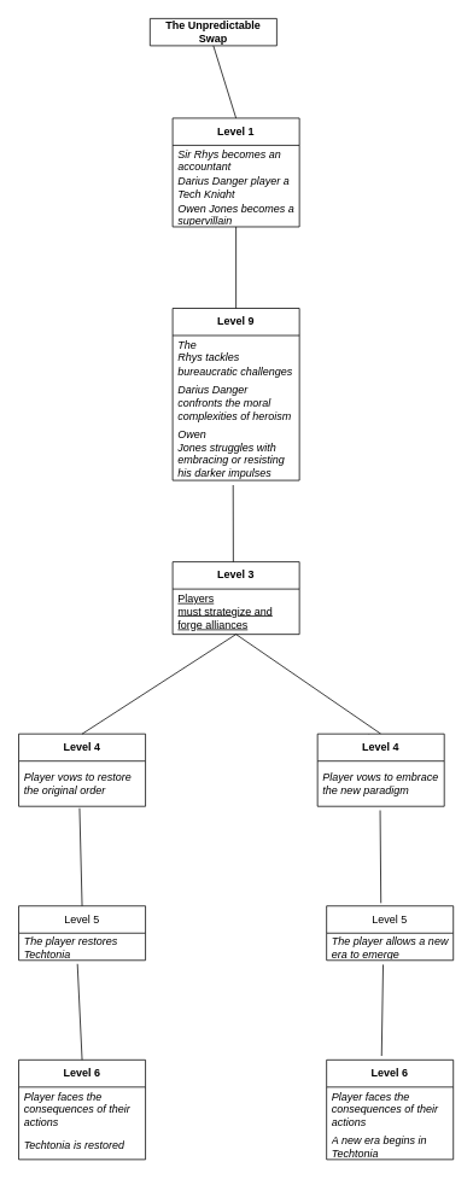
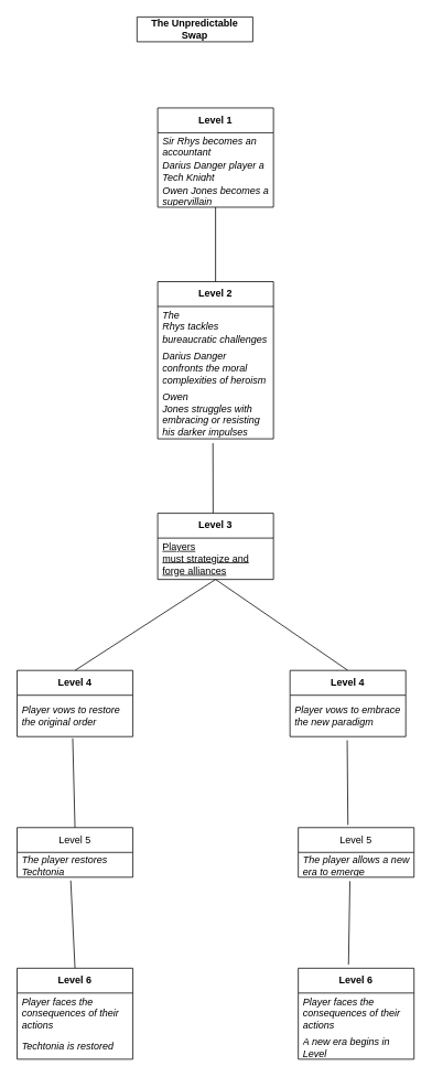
  <mxCell id="0" />
  <mxCell id="1" parent="0" />
  <mxCell id="2" value="&lt;b&gt;The Unpredictable Swap&lt;/b&gt;" style="swimlane;fontStyle=0;childLayout=stackLayout;horizontal=1;startSize=30;horizontalStack=0;resizeParent=1;resizeParentMax=0;resizeLast=0;collapsible=1;marginBottom=0;whiteSpace=wrap;html=1;" parent="1" vertex="1"><mxGeometry x="165" y="20" width="140" height="30" as="geometry" /></mxCell>
  <mxCell id="3" value="&lt;b&gt;Level 1&lt;/b&gt;" style="swimlane;fontStyle=0;childLayout=stackLayout;horizontal=1;startSize=30;horizontalStack=0;resizeParent=1;resizeParentMax=0;resizeLast=0;collapsible=1;marginBottom=0;whiteSpace=wrap;html=1;" parent="1" vertex="1"><mxGeometry x="190" y="130" width="140" height="120" as="geometry" /></mxCell>
  <mxCell id="4" value="&lt;i&gt;Sir Rhys becomes an accountant&lt;/i&gt;" style="text;strokeColor=none;fillColor=none;align=left;verticalAlign=middle;spacingLeft=4;spacingRight=4;overflow=hidden;points=[[0,0.5],[1,0.5]];portConstraint=eastwest;rotatable=0;whiteSpace=wrap;html=1;" parent="3" vertex="1"><mxGeometry y="30" width="140" height="30" as="geometry" /></mxCell>
  <mxCell id="5" value="&lt;i&gt;Darius Danger player a Tech Knight&lt;/i&gt;" style="text;strokeColor=none;fillColor=none;align=left;verticalAlign=middle;spacingLeft=4;spacingRight=4;overflow=hidden;points=[[0,0.5],[1,0.5]];portConstraint=eastwest;rotatable=0;whiteSpace=wrap;html=1;" parent="3" vertex="1"><mxGeometry y="60" width="140" height="30" as="geometry" /></mxCell>
  <mxCell id="6" value="&lt;i&gt;Owen Jones becomes a supervillain&lt;/i&gt;" style="text;strokeColor=none;fillColor=none;align=left;verticalAlign=middle;spacingLeft=4;spacingRight=4;overflow=hidden;points=[[0,0.5],[1,0.5]];portConstraint=eastwest;rotatable=0;whiteSpace=wrap;html=1;" parent="3" vertex="1"><mxGeometry y="90" width="140" height="30" as="geometry" /></mxCell>
- <mxCell id="7" value="&lt;b&gt;Level 9&lt;/b&gt;" style="swimlane;fontStyle=0;childLayout=stackLayout;horizontal=1;startSize=30;horizontalStack=0;resizeParent=1;resizeParentMax=0;resizeLast=0;collapsible=1;marginBottom=0;whiteSpace=wrap;html=1;" parent="1" vertex="1"><mxGeometry x="190" y="340" width="140" height="190" as="geometry" /></mxCell>
+ <mxCell id="7" value="&lt;b&gt;Level 2&lt;/b&gt;" style="swimlane;fontStyle=0;childLayout=stackLayout;horizontal=1;startSize=30;horizontalStack=0;resizeParent=1;resizeParentMax=0;resizeLast=0;collapsible=1;marginBottom=0;whiteSpace=wrap;html=1;" parent="1" vertex="1"><mxGeometry x="190" y="340" width="140" height="190" as="geometry" /></mxCell>
  <mxCell id="8" value="&lt;i&gt;The&lt;/i&gt;&lt;br&gt;&lt;i&gt;Rhys tackles bureaucratic challenges&lt;/i&gt;" style="text;strokeColor=none;fillColor=none;align=left;verticalAlign=middle;spacingLeft=4;spacingRight=4;overflow=hidden;points=[[0,0.5],[1,0.5]];portConstraint=eastwest;rotatable=0;whiteSpace=wrap;html=1;" parent="7" vertex="1"><mxGeometry y="30" width="140" height="50" as="geometry" /></mxCell>
  <mxCell id="9" value="&lt;i&gt;Darius Danger confronts the moral complexities of heroism&lt;/i&gt;" style="text;strokeColor=none;fillColor=none;align=left;verticalAlign=middle;spacingLeft=4;spacingRight=4;overflow=hidden;points=[[0,0.5],[1,0.5]];portConstraint=eastwest;rotatable=0;whiteSpace=wrap;html=1;" parent="7" vertex="1"><mxGeometry y="80" width="140" height="50" as="geometry" /></mxCell>
  <mxCell id="10" value="&lt;i&gt;Owen&lt;br&gt;Jones struggles with embracing or resisting his darker impulses&lt;/i&gt;" style="text;strokeColor=none;fillColor=none;align=left;verticalAlign=middle;spacingLeft=4;spacingRight=4;overflow=hidden;points=[[0,0.5],[1,0.5]];portConstraint=eastwest;rotatable=0;whiteSpace=wrap;html=1;" parent="7" vertex="1"><mxGeometry y="130" width="140" height="60" as="geometry" /></mxCell>
- <mxCell id="11" value="" style="endArrow=none;html=1;rounded=0;entryX=0.5;entryY=1;entryDx=0;entryDy=0;exitX=0.5;exitY=0;exitDx=0;exitDy=0;" parent="1" source="3" target="2" edge="1"><mxGeometry width="50" height="50" relative="1" as="geometry"><mxPoint x="210" y="260" as="sourcePoint" /><mxPoint x="260" y="210" as="targetPoint" /></mxGeometry></mxCell>
  <mxCell id="12" value="" style="endArrow=none;html=1;rounded=0;exitX=0.5;exitY=0;exitDx=0;exitDy=0;" parent="1" source="7" edge="1"><mxGeometry width="50" height="50" relative="1" as="geometry"><mxPoint x="260" y="330" as="sourcePoint" /><mxPoint x="260" y="250" as="targetPoint" /></mxGeometry></mxCell>
  <mxCell id="13" value="&lt;b&gt;Level 3&lt;/b&gt;" style="swimlane;fontStyle=0;childLayout=stackLayout;horizontal=1;startSize=30;horizontalStack=0;resizeParent=1;resizeParentMax=0;resizeLast=0;collapsible=1;marginBottom=0;whiteSpace=wrap;html=1;" parent="1" vertex="1"><mxGeometry x="190" y="620" width="140" height="80" as="geometry" /></mxCell>
  <mxCell id="14" value="&lt;u&gt;Players&lt;br&gt;must strategize and forge alliances&lt;/u&gt;" style="text;strokeColor=none;fillColor=none;align=left;verticalAlign=middle;spacingLeft=4;spacingRight=4;overflow=hidden;points=[[0,0.5],[1,0.5]];portConstraint=eastwest;rotatable=0;whiteSpace=wrap;html=1;" parent="13" vertex="1"><mxGeometry y="30" width="140" height="50" as="geometry" /></mxCell>
  <mxCell id="15" value="Level 5" style="swimlane;fontStyle=0;childLayout=stackLayout;horizontal=1;startSize=30;horizontalStack=0;resizeParent=1;resizeParentMax=0;resizeLast=0;collapsible=1;marginBottom=0;whiteSpace=wrap;html=1;" parent="1" vertex="1"><mxGeometry x="20" y="1000" width="140" height="60" as="geometry" /></mxCell>
  <mxCell id="16" value="&lt;i&gt;The player restores Techtonia&lt;/i&gt;" style="text;strokeColor=none;fillColor=none;align=left;verticalAlign=middle;spacingLeft=4;spacingRight=4;overflow=hidden;points=[[0,0.5],[1,0.5]];portConstraint=eastwest;rotatable=0;whiteSpace=wrap;html=1;" parent="15" vertex="1"><mxGeometry y="30" width="140" height="30" as="geometry" /></mxCell>
  <mxCell id="17" value="Level 5" style="swimlane;fontStyle=0;childLayout=stackLayout;horizontal=1;startSize=30;horizontalStack=0;resizeParent=1;resizeParentMax=0;resizeLast=0;collapsible=1;marginBottom=0;whiteSpace=wrap;html=1;" parent="1" vertex="1"><mxGeometry x="360" y="1000" width="140" height="60" as="geometry" /></mxCell>
  <mxCell id="18" value="&lt;i&gt;The player allows a new era to emerge&lt;/i&gt;" style="text;strokeColor=none;fillColor=none;align=left;verticalAlign=middle;spacingLeft=4;spacingRight=4;overflow=hidden;points=[[0,0.5],[1,0.5]];portConstraint=eastwest;rotatable=0;whiteSpace=wrap;html=1;" parent="17" vertex="1"><mxGeometry y="30" width="140" height="30" as="geometry" /></mxCell>
  <mxCell id="19" value="&lt;b&gt;Level 4&lt;/b&gt;" style="swimlane;fontStyle=0;childLayout=stackLayout;horizontal=1;startSize=30;horizontalStack=0;resizeParent=1;resizeParentMax=0;resizeLast=0;collapsible=1;marginBottom=0;whiteSpace=wrap;html=1;" parent="1" vertex="1"><mxGeometry x="20" y="810" width="140" height="80" as="geometry" /></mxCell>
  <mxCell id="20" value="&lt;i&gt;Player vows to&amp;nbsp;restore&lt;br&gt;the original order&amp;nbsp;&lt;/i&gt;" style="text;strokeColor=none;fillColor=none;align=left;verticalAlign=middle;spacingLeft=4;spacingRight=4;overflow=hidden;points=[[0,0.5],[1,0.5]];portConstraint=eastwest;rotatable=0;whiteSpace=wrap;html=1;" parent="19" vertex="1"><mxGeometry y="30" width="140" height="50" as="geometry" /></mxCell>
  <mxCell id="21" value="&lt;b&gt;Level 6&lt;/b&gt;" style="swimlane;fontStyle=0;childLayout=stackLayout;horizontal=1;startSize=30;horizontalStack=0;resizeParent=1;resizeParentMax=0;resizeLast=0;collapsible=1;marginBottom=0;whiteSpace=wrap;html=1;" parent="1" vertex="1"><mxGeometry x="20" y="1170" width="140" height="110" as="geometry" /></mxCell>
  <mxCell id="22" value="&lt;i&gt;Player faces the consequences of their actions&lt;/i&gt;" style="text;strokeColor=none;fillColor=none;align=left;verticalAlign=middle;spacingLeft=4;spacingRight=4;overflow=hidden;points=[[0,0.5],[1,0.5]];portConstraint=eastwest;rotatable=0;whiteSpace=wrap;html=1;" parent="21" vertex="1"><mxGeometry y="30" width="140" height="50" as="geometry" /></mxCell>
  <mxCell id="23" value="&lt;i&gt;Techtonia is restored&lt;/i&gt;" style="text;strokeColor=none;fillColor=none;align=left;verticalAlign=middle;spacingLeft=4;spacingRight=4;overflow=hidden;points=[[0,0.5],[1,0.5]];portConstraint=eastwest;rotatable=0;whiteSpace=wrap;html=1;" parent="21" vertex="1"><mxGeometry y="80" width="140" height="30" as="geometry" /></mxCell>
  <mxCell id="24" value="&lt;b&gt;Level 6&lt;/b&gt;" style="swimlane;fontStyle=0;childLayout=stackLayout;horizontal=1;startSize=30;horizontalStack=0;resizeParent=1;resizeParentMax=0;resizeLast=0;collapsible=1;marginBottom=0;whiteSpace=wrap;html=1;" parent="1" vertex="1"><mxGeometry x="360" y="1170" width="140" height="110" as="geometry" /></mxCell>
  <mxCell id="25" value="&lt;i&gt;Player faces the consequences of their actions&lt;/i&gt;" style="text;strokeColor=none;fillColor=none;align=left;verticalAlign=middle;spacingLeft=4;spacingRight=4;overflow=hidden;points=[[0,0.5],[1,0.5]];portConstraint=eastwest;rotatable=0;whiteSpace=wrap;html=1;" parent="24" vertex="1"><mxGeometry y="30" width="140" height="50" as="geometry" /></mxCell>
- <mxCell id="26" value="&lt;i&gt;A new era begins in Techtonia&lt;/i&gt;" style="text;strokeColor=none;fillColor=none;align=left;verticalAlign=middle;spacingLeft=4;spacingRight=4;overflow=hidden;points=[[0,0.5],[1,0.5]];portConstraint=eastwest;rotatable=0;whiteSpace=wrap;html=1;" parent="24" vertex="1"><mxGeometry y="80" width="140" height="30" as="geometry" /></mxCell>
+ <mxCell id="26" value="&lt;i&gt;A new era begins in Level&lt;/i&gt;" style="text;strokeColor=none;fillColor=none;align=left;verticalAlign=middle;spacingLeft=4;spacingRight=4;overflow=hidden;points=[[0,0.5],[1,0.5]];portConstraint=eastwest;rotatable=0;whiteSpace=wrap;html=1;" parent="24" vertex="1"><mxGeometry y="80" width="140" height="30" as="geometry" /></mxCell>
  <mxCell id="27" value="" style="endArrow=none;html=1;rounded=0;entryX=0.477;entryY=1.087;entryDx=0;entryDy=0;entryPerimeter=0;" edge="1" parent="1" target="10"><mxGeometry width="50" height="50" relative="1" as="geometry"><mxPoint x="257" y="620" as="sourcePoint" /><mxPoint x="310" y="710" as="targetPoint" /></mxGeometry></mxCell>
  <mxCell id="28" value="" style="endArrow=none;html=1;rounded=0;exitX=0.5;exitY=0;exitDx=0;exitDy=0;" edge="1" parent="1" source="19"><mxGeometry width="50" height="50" relative="1" as="geometry"><mxPoint x="260" y="760" as="sourcePoint" /><mxPoint x="260" y="700" as="targetPoint" /></mxGeometry></mxCell>
  <mxCell id="29" value="" style="endArrow=none;html=1;rounded=0;exitX=0.5;exitY=0;exitDx=0;exitDy=0;" edge="1" parent="1" source="31"><mxGeometry width="50" height="50" relative="1" as="geometry"><mxPoint x="410" y="820" as="sourcePoint" /><mxPoint x="260" y="700" as="targetPoint" /></mxGeometry></mxCell>
  <mxCell id="30" value="" style="endArrow=none;html=1;rounded=0;" edge="1" parent="1" target="31"><mxGeometry width="50" height="50" relative="1" as="geometry"><mxPoint x="410" y="820" as="sourcePoint" /><mxPoint x="260" y="700" as="targetPoint" /></mxGeometry></mxCell>
  <mxCell id="31" value="&lt;b&gt;Level 4&lt;/b&gt;" style="swimlane;fontStyle=0;childLayout=stackLayout;horizontal=1;startSize=30;horizontalStack=0;resizeParent=1;resizeParentMax=0;resizeLast=0;collapsible=1;marginBottom=0;whiteSpace=wrap;html=1;" parent="1" vertex="1"><mxGeometry x="350" y="810" width="140" height="80" as="geometry" /></mxCell>
  <mxCell id="32" value="&lt;i&gt;Player vows to embrace the new paradigm&lt;/i&gt;" style="text;strokeColor=none;fillColor=none;align=left;verticalAlign=middle;spacingLeft=4;spacingRight=4;overflow=hidden;points=[[0,0.5],[1,0.5]];portConstraint=eastwest;rotatable=0;whiteSpace=wrap;html=1;" parent="31" vertex="1"><mxGeometry y="30" width="140" height="50" as="geometry" /></mxCell>
  <mxCell id="33" value="" style="endArrow=none;html=1;rounded=0;entryX=0.48;entryY=1.04;entryDx=0;entryDy=0;entryPerimeter=0;exitX=0.5;exitY=0;exitDx=0;exitDy=0;" edge="1" parent="1" source="15" target="20"><mxGeometry width="50" height="50" relative="1" as="geometry"><mxPoint x="90" y="990" as="sourcePoint" /><mxPoint x="310" y="1040" as="targetPoint" /></mxGeometry></mxCell>
  <mxCell id="34" value="" style="endArrow=none;html=1;rounded=0;entryX=0.494;entryY=1.088;entryDx=0;entryDy=0;entryPerimeter=0;exitX=0.429;exitY=-0.053;exitDx=0;exitDy=0;exitPerimeter=0;" edge="1" parent="1" source="17" target="32"><mxGeometry width="50" height="50" relative="1" as="geometry"><mxPoint x="260" y="1090" as="sourcePoint" /><mxPoint x="310" y="1040" as="targetPoint" /></mxGeometry></mxCell>
  <mxCell id="35" value="" style="endArrow=none;html=1;rounded=0;entryX=0.463;entryY=1.133;entryDx=0;entryDy=0;entryPerimeter=0;exitX=0.5;exitY=0;exitDx=0;exitDy=0;" edge="1" parent="1" source="21" target="16"><mxGeometry width="50" height="50" relative="1" as="geometry"><mxPoint x="85" y="1160" as="sourcePoint" /><mxPoint x="310" y="1040" as="targetPoint" /></mxGeometry></mxCell>
  <mxCell id="36" value="" style="endArrow=none;html=1;rounded=0;entryX=0.446;entryY=1.16;entryDx=0;entryDy=0;entryPerimeter=0;exitX=0.434;exitY=-0.04;exitDx=0;exitDy=0;exitPerimeter=0;" edge="1" parent="1" source="24" target="18"><mxGeometry width="50" height="50" relative="1" as="geometry"><mxPoint x="422" y="1160" as="sourcePoint" /><mxPoint x="310" y="1040" as="targetPoint" /></mxGeometry></mxCell>
